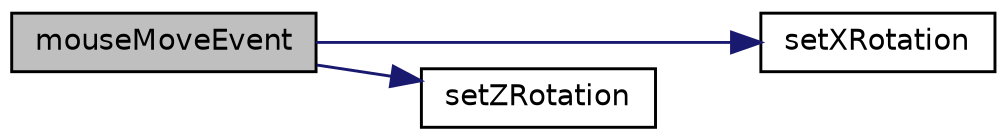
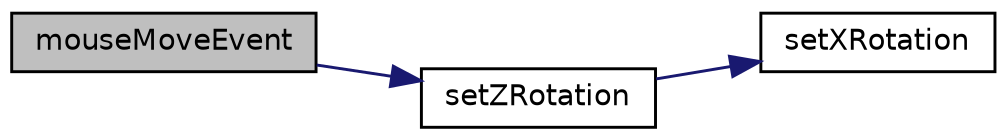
  digraph {
    rankdir=LR
    node [color=black fillcolor=white fontname=Helvetica fontsize=10 shape=record style=filled]
    edge [color=midnightblue fontname=Helvetica fontsize=10 labelfontname=Helvetica labelfontsize=10 style=solid]
    n1 [fillcolor=grey75 fontcolor=black height=0.2 label=mouseMoveEvent width=0.4]
    n2 [height=0.2 label=setXRotation width=0.4]
    n3 [height=0.2 label=setZRotation width=0.4]
-   n1 -> n2
+   n3 -> n2
    n1 -> n3
  }
